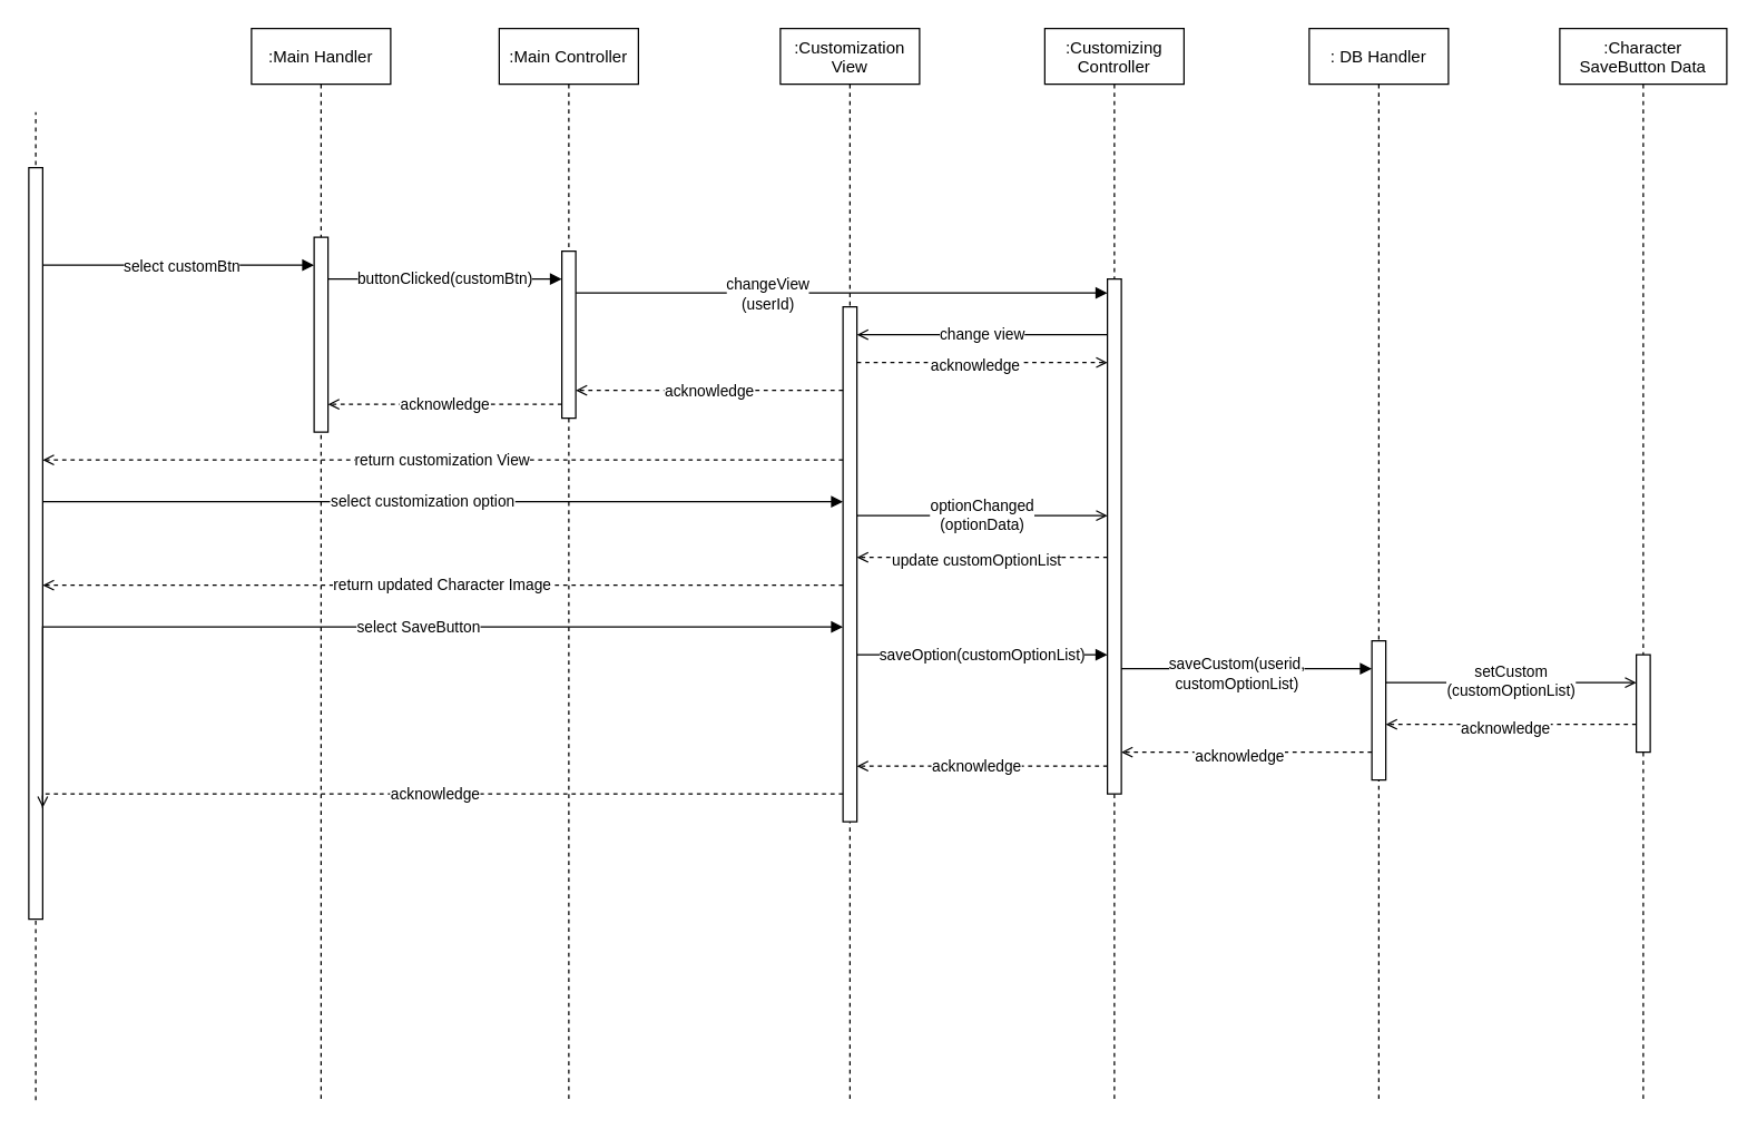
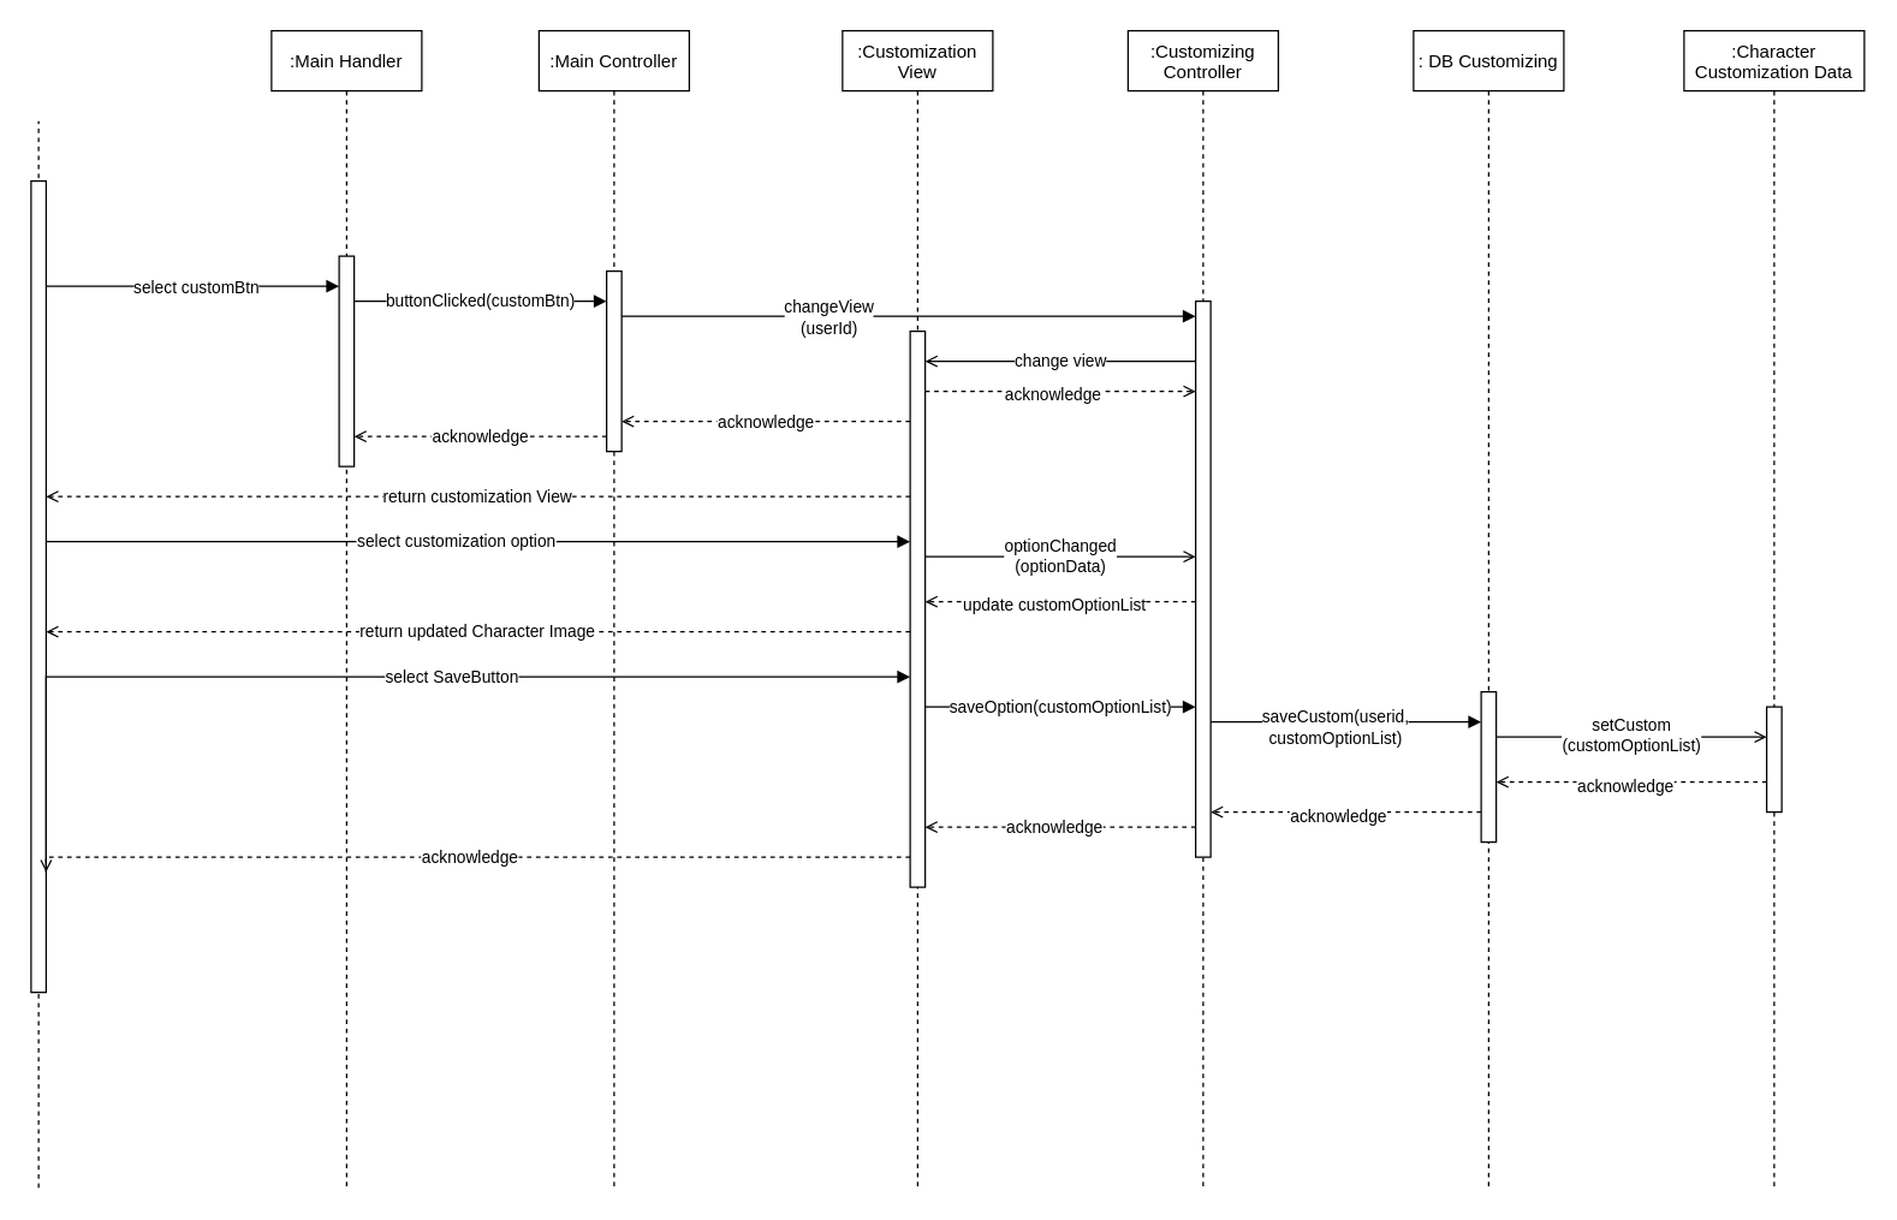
  <mxCell id="0" />
  <mxCell id="1" parent="0" />
  <mxCell id="2" value="" style="endArrow=none;dashed=1;html=1;rounded=0;edgeStyle=orthogonalEdgeStyle;" parent="1" edge="1"><mxGeometry width="50" height="50" relative="1" as="geometry"><mxPoint x="25" y="790" as="sourcePoint" /><mxPoint x="25" y="80" as="targetPoint" /><Array as="points"><mxPoint x="25" y="375" /></Array></mxGeometry></mxCell>
  <mxCell id="3" value="select customization option" style="edgeStyle=orthogonalEdgeStyle;rounded=0;orthogonalLoop=1;jettySize=auto;html=1;endArrow=block;endFill=1;" parent="1" target="11" edge="1"><mxGeometry relative="1" as="geometry"><Array as="points"><mxPoint x="30" y="360" /></Array><mxPoint x="30" y="330" as="sourcePoint" /><mxPoint x="765" y="330" as="targetPoint" /></mxGeometry></mxCell>
  <mxCell id="4" value="" style="points=[];perimeter=orthogonalPerimeter;rounded=0;shadow=0;strokeWidth=1;" parent="1" vertex="1"><mxGeometry x="20" y="120" width="10" height="540" as="geometry" /></mxCell>
- <mxCell id="5" value=": DB Handler" style="shape=umlLifeline;perimeter=lifelinePerimeter;container=1;collapsible=0;recursiveResize=0;rounded=0;shadow=0;strokeWidth=1;" parent="1" vertex="1"><mxGeometry x="940" y="20" width="100" height="770" as="geometry" /></mxCell>
+ <mxCell id="5" value=": DB Customizing" style="shape=umlLifeline;perimeter=lifelinePerimeter;container=1;collapsible=0;recursiveResize=0;rounded=0;shadow=0;strokeWidth=1;" parent="1" vertex="1"><mxGeometry x="940" y="20" width="100" height="770" as="geometry" /></mxCell>
  <mxCell id="6" value=":Main Controller" style="shape=umlLifeline;perimeter=lifelinePerimeter;container=1;collapsible=0;recursiveResize=0;rounded=0;shadow=0;strokeWidth=1;" parent="1" vertex="1"><mxGeometry x="358" y="20" width="100" height="770" as="geometry" /></mxCell>
  <mxCell id="7" value="" style="points=[];perimeter=orthogonalPerimeter;rounded=0;shadow=0;strokeWidth=1;" parent="6" vertex="1"><mxGeometry x="45" y="160" width="10" height="120" as="geometry" /></mxCell>
  <mxCell id="8" value=":Customizing&#10;Controller" style="shape=umlLifeline;perimeter=lifelinePerimeter;container=1;collapsible=0;recursiveResize=0;rounded=0;shadow=0;strokeWidth=1;" parent="1" vertex="1"><mxGeometry x="750" y="20" width="100" height="770" as="geometry" /></mxCell>
  <mxCell id="9" value="" style="points=[];perimeter=orthogonalPerimeter;rounded=0;shadow=0;strokeWidth=1;" parent="8" vertex="1"><mxGeometry x="45" y="180" width="10" height="370" as="geometry" /></mxCell>
  <mxCell id="10" value=":Customization&#10;View" style="shape=umlLifeline;perimeter=lifelinePerimeter;container=1;collapsible=0;recursiveResize=0;rounded=0;shadow=0;strokeWidth=1;" parent="1" vertex="1"><mxGeometry x="560" y="20" width="100" height="770" as="geometry" /></mxCell>
  <mxCell id="11" value="" style="points=[];perimeter=orthogonalPerimeter;rounded=0;shadow=0;strokeWidth=1;fontStyle=1" parent="10" vertex="1"><mxGeometry x="45" y="200" width="10" height="370" as="geometry" /></mxCell>
- <mxCell id="12" value=":Character&#10;SaveButton Data" style="shape=umlLifeline;perimeter=lifelinePerimeter;container=1;collapsible=0;recursiveResize=0;rounded=0;shadow=0;strokeWidth=1;" parent="1" vertex="1"><mxGeometry x="1120" y="20" width="120" height="770" as="geometry" /></mxCell>
+ <mxCell id="12" value=":Character&#10;Customization Data" style="shape=umlLifeline;perimeter=lifelinePerimeter;container=1;collapsible=0;recursiveResize=0;rounded=0;shadow=0;strokeWidth=1;" parent="1" vertex="1"><mxGeometry x="1120" y="20" width="120" height="770" as="geometry" /></mxCell>
  <mxCell id="13" style="edgeStyle=orthogonalEdgeStyle;rounded=0;orthogonalLoop=1;jettySize=auto;html=1;endArrow=block;endFill=1;strokeColor=#000000;" parent="1" target="20" edge="1"><mxGeometry relative="1" as="geometry"><mxPoint x="30" y="190" as="sourcePoint" /><mxPoint x="280" y="180" as="targetPoint" /><Array as="points"><mxPoint x="160" y="190" /><mxPoint x="160" y="190" /></Array></mxGeometry></mxCell>
  <mxCell id="14" value="select customBtn" style="edgeLabel;html=1;align=center;verticalAlign=middle;resizable=0;points=[];" parent="13" vertex="1" connectable="0"><mxGeometry x="0.12" y="-1" relative="1" as="geometry"><mxPoint x="-10" y="-1" as="offset" /></mxGeometry></mxCell>
  <mxCell id="15" value="optionChanged&lt;br&gt;(optionData)" style="edgeStyle=orthogonalEdgeStyle;rounded=0;orthogonalLoop=1;jettySize=auto;html=1;endArrow=open;endFill=0;" parent="1" source="11" target="9" edge="1"><mxGeometry relative="1" as="geometry"><Array as="points"><mxPoint x="650" y="370" /><mxPoint x="650" y="370" /></Array><mxPoint x="775" y="350" as="sourcePoint" /></mxGeometry></mxCell>
  <mxCell id="16" value="return updated Character Image" style="edgeStyle=orthogonalEdgeStyle;rounded=0;orthogonalLoop=1;jettySize=auto;html=1;endArrow=open;endFill=0;dashed=1;" parent="1" source="11" target="4" edge="1"><mxGeometry relative="1" as="geometry"><Array as="points"><mxPoint x="430" y="420" /><mxPoint x="430" y="420" /></Array><mxPoint x="765" y="550" as="sourcePoint" /><mxPoint x="30" y="550" as="targetPoint" /></mxGeometry></mxCell>
  <mxCell id="17" value="acknowledge" style="edgeStyle=orthogonalEdgeStyle;rounded=0;orthogonalLoop=1;jettySize=auto;html=1;dashed=1;endArrow=open;endFill=0;" parent="1" source="11" edge="1"><mxGeometry relative="1" as="geometry"><Array as="points"><mxPoint x="30" y="570" /></Array><mxPoint x="765" y="580" as="sourcePoint" /><mxPoint x="30" y="580" as="targetPoint" /></mxGeometry></mxCell>
  <mxCell id="18" value="return customization View" style="edgeStyle=orthogonalEdgeStyle;rounded=0;orthogonalLoop=1;jettySize=auto;html=1;endArrow=open;endFill=0;dashed=1;" parent="1" source="11" target="4" edge="1"><mxGeometry relative="1" as="geometry"><Array as="points"><mxPoint x="180" y="330" /><mxPoint x="180" y="330" /></Array><mxPoint x="870" y="340" as="sourcePoint" /><mxPoint x="80" y="380" as="targetPoint" /></mxGeometry></mxCell>
  <mxCell id="19" value=":Main Handler" style="shape=umlLifeline;perimeter=lifelinePerimeter;container=1;collapsible=0;recursiveResize=0;rounded=0;shadow=0;strokeWidth=1;" parent="1" vertex="1"><mxGeometry x="180" y="20" width="100" height="770" as="geometry" /></mxCell>
  <mxCell id="20" value="" style="points=[];perimeter=orthogonalPerimeter;rounded=0;shadow=0;strokeWidth=1;" parent="19" vertex="1"><mxGeometry x="45" y="150" width="10" height="140" as="geometry" /></mxCell>
  <mxCell id="21" value="buttonClicked(customBtn)" style="edgeStyle=orthogonalEdgeStyle;rounded=0;orthogonalLoop=1;jettySize=auto;html=1;endArrow=block;endFill=1;" parent="1" source="20" target="7" edge="1"><mxGeometry relative="1" as="geometry"><Array as="points"><mxPoint x="350" y="200" /><mxPoint x="350" y="200" /></Array></mxGeometry></mxCell>
  <mxCell id="22" value="acknowledge" style="edgeStyle=orthogonalEdgeStyle;rounded=0;orthogonalLoop=1;jettySize=auto;html=1;endArrow=open;endFill=0;dashed=1;" parent="1" source="7" target="20" edge="1"><mxGeometry relative="1" as="geometry"><Array as="points"><mxPoint x="280" y="290" /><mxPoint x="280" y="290" /></Array></mxGeometry></mxCell>
  <mxCell id="23" style="edgeStyle=orthogonalEdgeStyle;rounded=0;orthogonalLoop=1;jettySize=auto;html=1;endArrow=block;endFill=1;" parent="1" source="7" target="9" edge="1"><mxGeometry relative="1" as="geometry"><Array as="points"><mxPoint x="590" y="210" /><mxPoint x="590" y="210" /></Array></mxGeometry></mxCell>
  <mxCell id="24" value="changeView&lt;br&gt;(userId)" style="edgeLabel;html=1;align=center;verticalAlign=middle;resizable=0;points=[];" parent="23" vertex="1" connectable="0"><mxGeometry x="-0.172" y="-3" relative="1" as="geometry"><mxPoint x="-21" y="-3" as="offset" /></mxGeometry></mxCell>
  <mxCell id="25" style="edgeStyle=orthogonalEdgeStyle;rounded=0;orthogonalLoop=1;jettySize=auto;html=1;endArrow=open;endFill=0;dashed=1;" parent="1" source="11" target="7" edge="1"><mxGeometry relative="1" as="geometry"><Array as="points"><mxPoint x="600" y="280" /><mxPoint x="600" y="280" /></Array></mxGeometry></mxCell>
  <mxCell id="26" value="acknowledge" style="edgeLabel;html=1;align=center;verticalAlign=middle;resizable=0;points=[];" parent="25" vertex="1" connectable="0"><mxGeometry x="0.011" relative="1" as="geometry"><mxPoint as="offset" /></mxGeometry></mxCell>
  <mxCell id="27" style="edgeStyle=orthogonalEdgeStyle;rounded=0;orthogonalLoop=1;jettySize=auto;html=1;endArrow=open;endFill=0;dashed=1;" parent="1" source="11" target="9" edge="1"><mxGeometry relative="1" as="geometry"><Array as="points"><mxPoint x="650" y="260" /><mxPoint x="650" y="260" /></Array></mxGeometry></mxCell>
  <mxCell id="28" value="acknowledge" style="edgeLabel;html=1;align=center;verticalAlign=middle;resizable=0;points=[];" parent="27" vertex="1" connectable="0"><mxGeometry x="-0.062" y="-1" relative="1" as="geometry"><mxPoint as="offset" /></mxGeometry></mxCell>
  <mxCell id="29" value="select SaveButton" style="edgeStyle=orthogonalEdgeStyle;rounded=0;orthogonalLoop=1;jettySize=auto;html=1;endArrow=block;endFill=1;" parent="1" target="11" edge="1"><mxGeometry x="0.135" relative="1" as="geometry"><Array as="points"><mxPoint x="30" y="450" /></Array><mxPoint x="30" y="580" as="sourcePoint" /><mxPoint x="765" y="580" as="targetPoint" /><mxPoint as="offset" /></mxGeometry></mxCell>
  <mxCell id="30" value="change view" style="edgeStyle=orthogonalEdgeStyle;rounded=0;orthogonalLoop=1;jettySize=auto;html=1;endArrow=open;endFill=0;" parent="1" source="9" target="11" edge="1"><mxGeometry relative="1" as="geometry"><Array as="points"><mxPoint x="760" y="240" /><mxPoint x="760" y="240" /></Array></mxGeometry></mxCell>
  <mxCell id="31" style="edgeStyle=orthogonalEdgeStyle;rounded=0;orthogonalLoop=1;jettySize=auto;html=1;dashed=1;endArrow=open;endFill=0;" parent="1" source="9" target="11" edge="1"><mxGeometry relative="1" as="geometry"><Array as="points"><mxPoint x="770" y="400" /><mxPoint x="770" y="400" /></Array></mxGeometry></mxCell>
  <mxCell id="32" value="update customOptionList" style="edgeLabel;html=1;align=center;verticalAlign=middle;resizable=0;points=[];" parent="31" vertex="1" connectable="0"><mxGeometry x="-0.1" y="1" relative="1" as="geometry"><mxPoint x="-14" as="offset" /></mxGeometry></mxCell>
  <mxCell id="33" style="edgeStyle=orthogonalEdgeStyle;rounded=0;orthogonalLoop=1;jettySize=auto;html=1;endArrow=open;endFill=0;" parent="1" source="37" target="42" edge="1"><mxGeometry relative="1" as="geometry"><Array as="points"><mxPoint x="1080" y="490" /><mxPoint x="1080" y="490" /></Array></mxGeometry></mxCell>
  <mxCell id="34" value="setCustom&lt;br&gt;(customOptionList)" style="edgeLabel;html=1;align=center;verticalAlign=middle;resizable=0;points=[];" parent="33" vertex="1" connectable="0"><mxGeometry x="-0.011" y="2" relative="1" as="geometry"><mxPoint as="offset" /></mxGeometry></mxCell>
  <mxCell id="35" style="edgeStyle=orthogonalEdgeStyle;rounded=0;orthogonalLoop=1;jettySize=auto;html=1;dashed=1;endArrow=open;endFill=0;" parent="1" source="37" target="9" edge="1"><mxGeometry relative="1" as="geometry"><Array as="points"><mxPoint x="940" y="540" /><mxPoint x="940" y="540" /></Array></mxGeometry></mxCell>
  <mxCell id="36" value="acknowledge" style="edgeLabel;html=1;align=center;verticalAlign=middle;resizable=0;points=[];" parent="35" vertex="1" connectable="0"><mxGeometry x="0.067" y="2" relative="1" as="geometry"><mxPoint as="offset" /></mxGeometry></mxCell>
  <mxCell id="37" value="" style="points=[];perimeter=orthogonalPerimeter;rounded=0;shadow=0;strokeWidth=1;" parent="1" vertex="1"><mxGeometry x="985" y="460" width="10" height="100" as="geometry" /></mxCell>
  <mxCell id="38" style="edgeStyle=orthogonalEdgeStyle;rounded=0;orthogonalLoop=1;jettySize=auto;html=1;endArrow=block;endFill=1;" parent="1" source="9" target="37" edge="1"><mxGeometry relative="1" as="geometry"><Array as="points"><mxPoint x="940" y="480" /><mxPoint x="940" y="480" /></Array></mxGeometry></mxCell>
  <mxCell id="39" value="saveCustom(userid,&lt;br&gt;customOptionList)" style="edgeLabel;html=1;align=center;verticalAlign=middle;resizable=0;points=[];" parent="38" vertex="1" connectable="0"><mxGeometry x="-0.089" y="-3" relative="1" as="geometry"><mxPoint as="offset" /></mxGeometry></mxCell>
  <mxCell id="40" style="edgeStyle=orthogonalEdgeStyle;rounded=0;orthogonalLoop=1;jettySize=auto;html=1;endArrow=open;endFill=0;dashed=1;" parent="1" source="42" target="37" edge="1"><mxGeometry relative="1" as="geometry"><Array as="points"><mxPoint x="1080" y="520" /><mxPoint x="1080" y="520" /></Array></mxGeometry></mxCell>
  <mxCell id="41" value="acknowledge" style="edgeLabel;html=1;align=center;verticalAlign=middle;resizable=0;points=[];" parent="40" vertex="1" connectable="0"><mxGeometry x="0.133" y="2" relative="1" as="geometry"><mxPoint x="7" as="offset" /></mxGeometry></mxCell>
  <mxCell id="42" value="" style="points=[];perimeter=orthogonalPerimeter;rounded=0;shadow=0;strokeWidth=1;" parent="1" vertex="1"><mxGeometry x="1175" y="470" width="10" height="70" as="geometry" /></mxCell>
  <mxCell id="43" style="edgeStyle=orthogonalEdgeStyle;rounded=0;orthogonalLoop=1;jettySize=auto;html=1;dashed=1;endArrow=open;endFill=0;" parent="1" source="9" target="11" edge="1"><mxGeometry relative="1" as="geometry"><Array as="points"><mxPoint x="750" y="550" /><mxPoint x="750" y="550" /></Array></mxGeometry></mxCell>
  <mxCell id="44" value="acknowledge" style="edgeLabel;html=1;align=center;verticalAlign=middle;resizable=0;points=[];" parent="43" vertex="1" connectable="0"><mxGeometry x="-0.278" y="-1" relative="1" as="geometry"><mxPoint x="-30" as="offset" /></mxGeometry></mxCell>
  <mxCell id="45" value="saveOption(customOptionList)" style="edgeStyle=orthogonalEdgeStyle;rounded=0;orthogonalLoop=1;jettySize=auto;html=1;endArrow=block;endFill=1;" parent="1" source="11" target="9" edge="1"><mxGeometry relative="1" as="geometry"><Array as="points"><mxPoint x="650" y="470" /><mxPoint x="650" y="470" /></Array></mxGeometry></mxCell>
